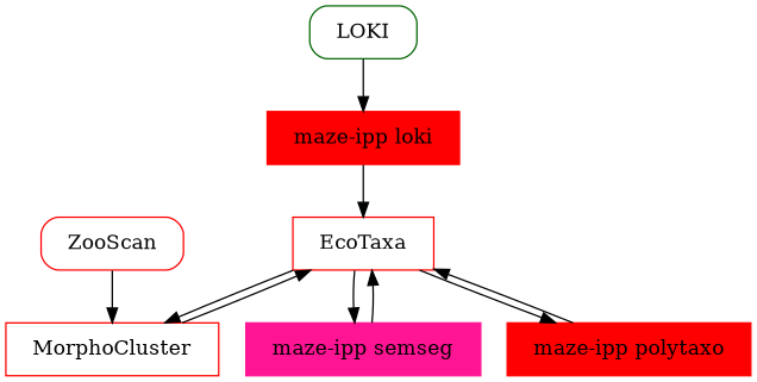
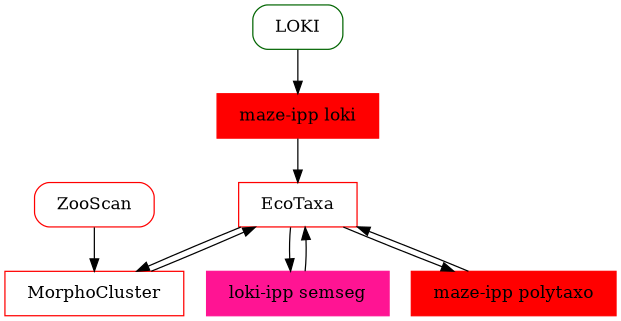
  digraph {
    fontname="DejaVu Serif"
    node [color=red fontname="DejaVu Serif" margin="0.25,0" shape=box style=filled]
    edge [fontname="DejaVu Serif"]
    EcoTaxa [style=""]
    "maze-ipp loki"
-   "maze-ipp semseg" [color=deeppink]
+   "maze-ipp semseg" [color=deeppink label="loki-ipp semseg"]
    "maze-ipp polytaxo"
    MorphoCluster [style=""]
    LOKI [color=darkgreen style=rounded]
    ZooScan [style=rounded]
    EcoTaxa -> "maze-ipp semseg"
    EcoTaxa -> "maze-ipp polytaxo"
    EcoTaxa -> MorphoCluster
    "maze-ipp loki" -> EcoTaxa
    "maze-ipp semseg" -> EcoTaxa
    "maze-ipp polytaxo" -> EcoTaxa
    MorphoCluster -> EcoTaxa
    LOKI -> "maze-ipp loki"
    ZooScan -> MorphoCluster
  }
